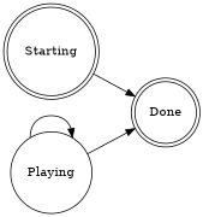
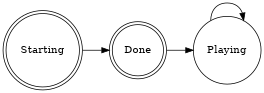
  digraph {
    fontsize=14
    rankdir=LR
    node [fontsize=14 shape=doublecircle]
    edge [fontsize=14]
    Starting
    Done
    Playing [shape=circle]
    Starting -> Done
-   Playing -> Done
+   Done -> Playing
    Playing -> Playing
  }
